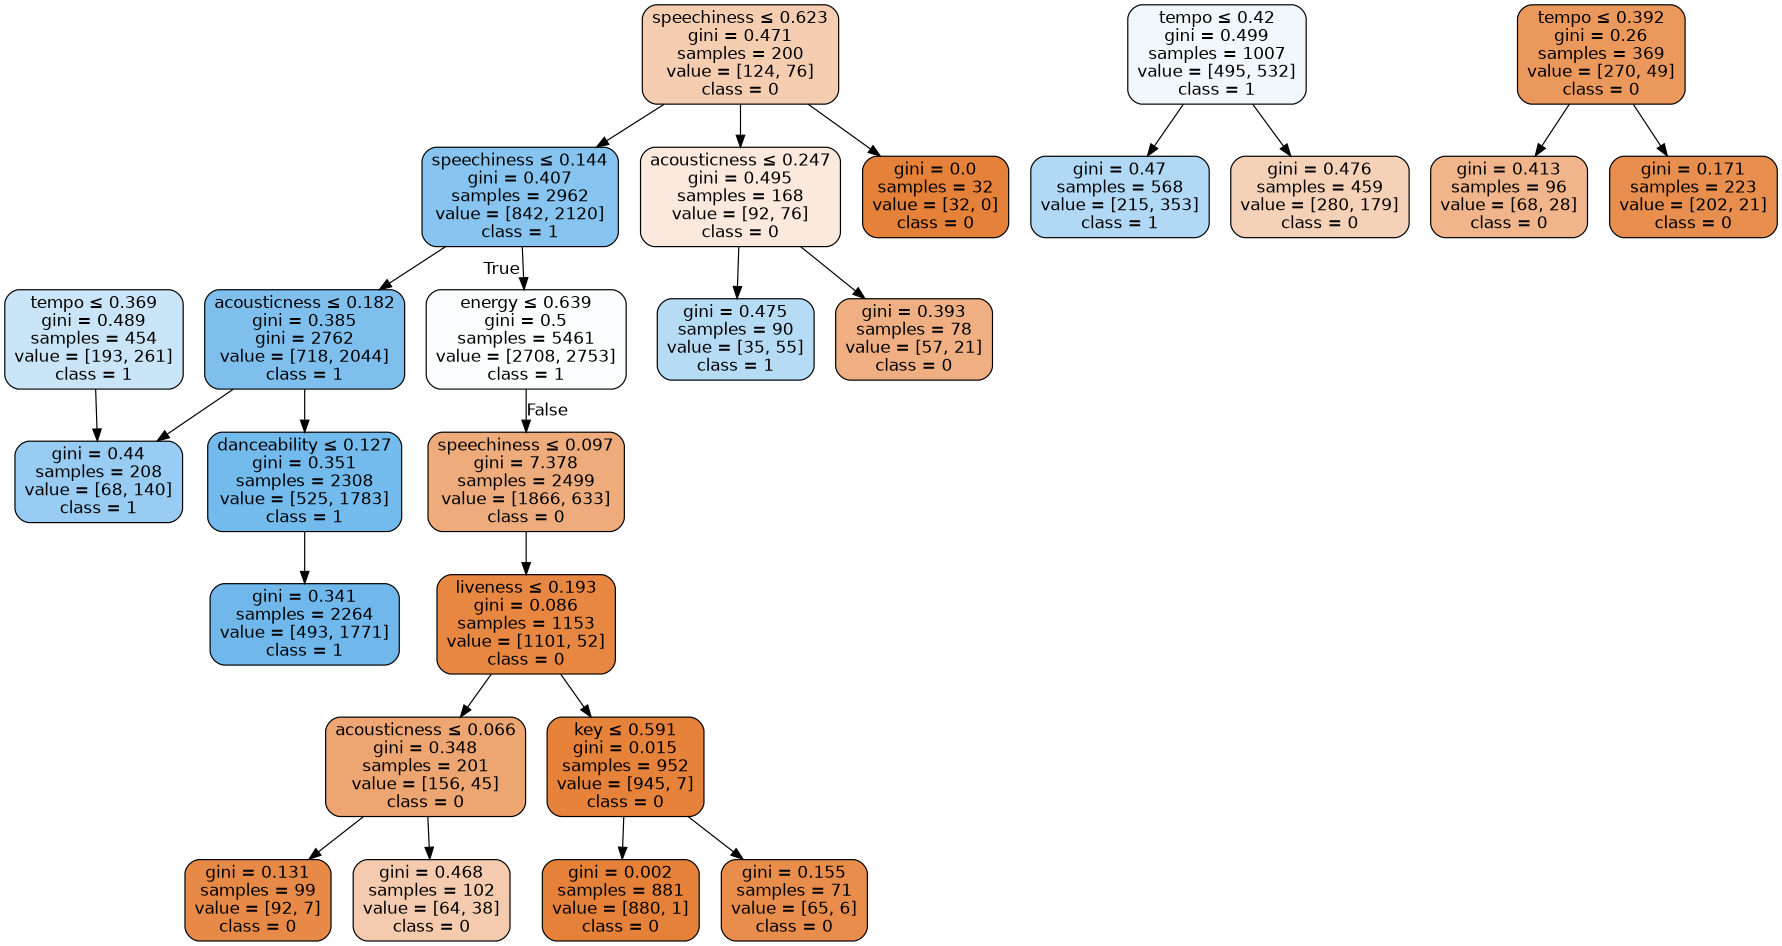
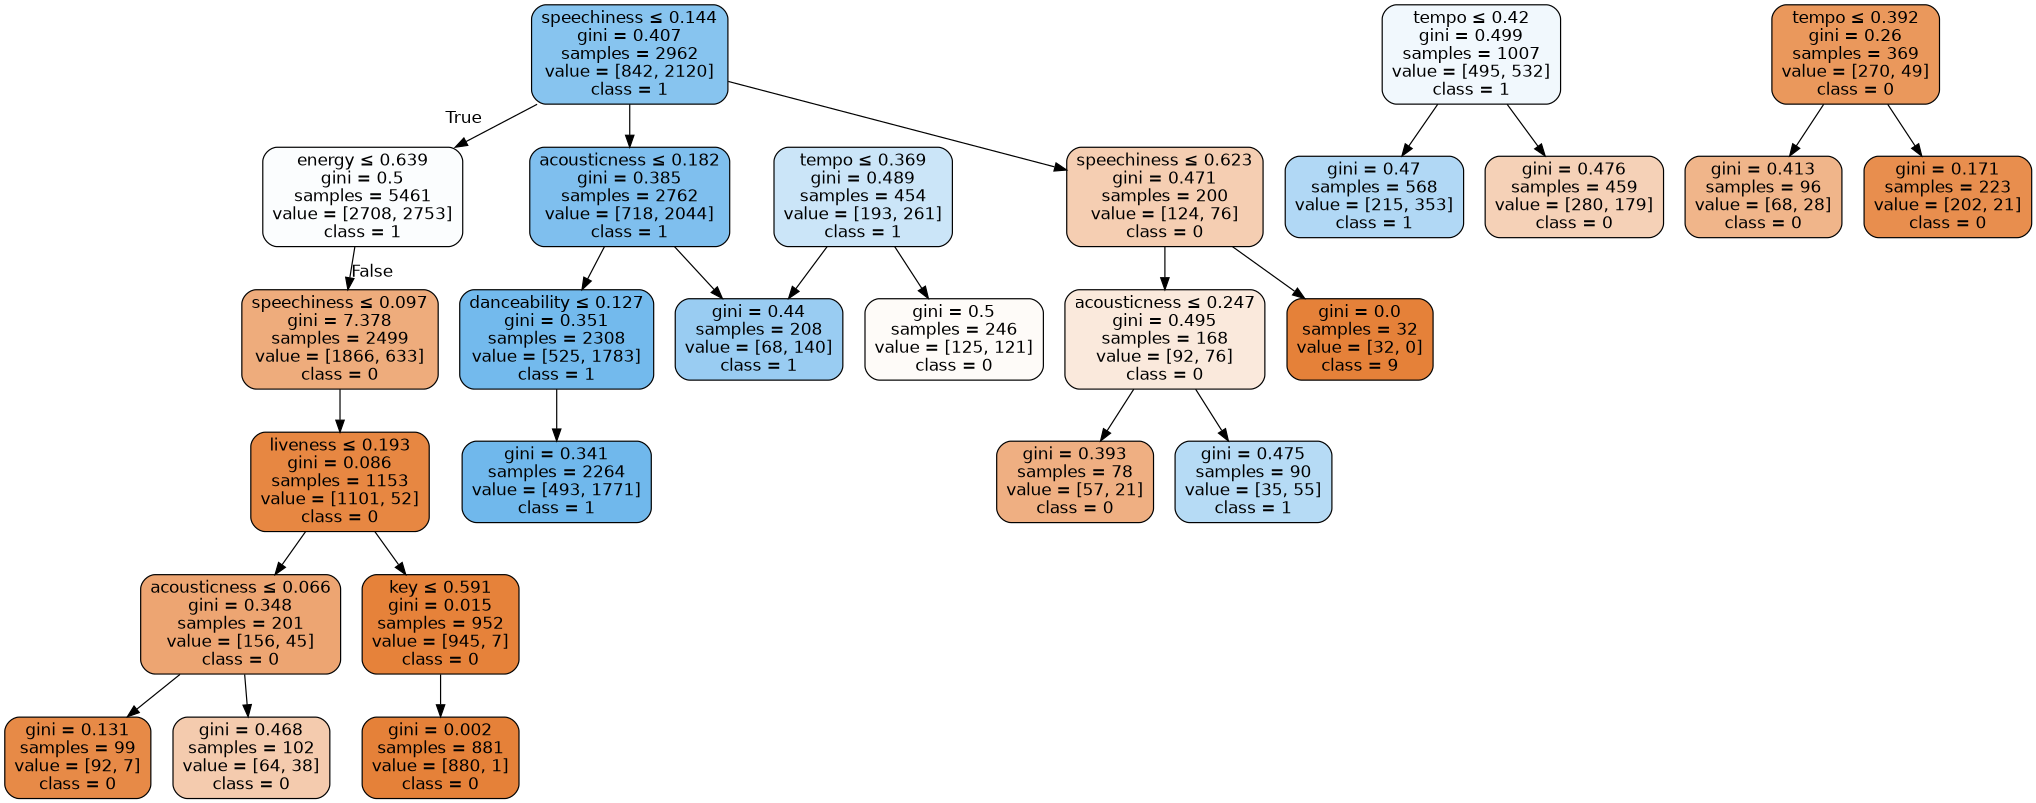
  digraph {
    node [color=black fillcolor="#e58139ff" fontname=helvetica shape=box style="filled, rounded"]
    edge [fontname=helvetica]
    n1 [fillcolor="#399de504" label=<energy &le; 0.639<br/>gini = 0.5<br/>samples = 5461<br/>value = [2708, 2753]<br/>class = 1>]
    n2 [fillcolor="#e58139a8" label=<speechiness &le; 0.097<br/>gini = 7.378<br/>samples = 2499<br/>value = [1866, 633]<br/>class = 0>]
    n3 [fillcolor="#399de59a" label=<speechiness &le; 0.144<br/>gini = 0.407<br/>samples = 2962<br/>value = [842, 2120]<br/>class = 1>]
-   n4 [fillcolor="#399de5a5" label=<acousticness &le; 0.182<br/>gini = 0.385<br/>gini = 2762<br/>value = [718, 2044]<br/>class = 1>]
+   n4 [fillcolor="#399de5a5" label=<acousticness &le; 0.182<br/>gini = 0.385<br/>samples = 2762<br/>value = [718, 2044]<br/>class = 1>]
    n5 [fillcolor="#e5813963" label=<speechiness &le; 0.623<br/>gini = 0.471<br/>samples = 200<br/>value = [124, 76]<br/>class = 0>]
    n6 [fillcolor="#e58139f3" label=<liveness &le; 0.193<br/>gini = 0.086<br/>samples = 1153<br/>value = [1101, 52]<br/>class = 0>]
    n7 [fillcolor="#399de5b4" label=<danceability &le; 0.127<br/>gini = 0.351<br/>samples = 2308<br/>value = [525, 1783]<br/>class = 1>]
    n8 [fillcolor="#399de583" label=<gini = 0.44<br/>samples = 208<br/>value = [68, 140]<br/>class = 1>]
    n9 [fillcolor="#e581392c" label=<acousticness &le; 0.247<br/>gini = 0.495<br/>samples = 168<br/>value = [92, 76]<br/>class = 0>]
-   n10 [label=<gini = 0.0<br/>samples = 32<br/>value = [32, 0]<br/>class = 0>]
+   n10 [label=<gini = 0.0<br/>samples = 32<br/>value = [32, 0]<br/>class = 9>]
    n11 [fillcolor="#399de542" label=<tempo &le; 0.369<br/>gini = 0.489<br/>samples = 454<br/>value = [193, 261]<br/>class = 1>]
+   n12 [fillcolor="#e5813908" label=<gini = 0.5<br/>samples = 246<br/>value = [125, 121]<br/>class = 0>]
    n13 [fillcolor="#399de5b8" label=<gini = 0.341<br/>samples = 2264<br/>value = [493, 1771]<br/>class = 1>]
    n14 [fillcolor="#e58139a1" label=<gini = 0.393<br/>samples = 78<br/>value = [57, 21]<br/>class = 0>]
    n15 [fillcolor="#399de55d" label=<gini = 0.475<br/>samples = 90<br/>value = [35, 55]<br/>class = 1>]
    n16 [fillcolor="#e58139b5" label=<acousticness &le; 0.066<br/>gini = 0.348<br/>samples = 201<br/>value = [156, 45]<br/>class = 0>]
    n17 [fillcolor="#e58139fd" label=<key &le; 0.591<br/>gini = 0.015<br/>samples = 952<br/>value = [945, 7]<br/>class = 0>]
    n18 [fillcolor="#399de512" label=<tempo &le; 0.42<br/>gini = 0.499<br/>samples = 1007<br/>value = [495, 532]<br/>class = 1>]
    n19 [fillcolor="#399de564" label=<gini = 0.47<br/>samples = 568<br/>value = [215, 353]<br/>class = 1>]
    n20 [fillcolor="#e581395c" label=<gini = 0.476<br/>samples = 459<br/>value = [280, 179]<br/>class = 0>]
    n21 [fillcolor="#e58139d1" label=<tempo &le; 0.392<br/>gini = 0.26<br/>samples = 369<br/>value = [270, 49]<br/>class = 0>]
    n22 [fillcolor="#e5813996" label=<gini = 0.413<br/>samples = 96<br/>value = [68, 28]<br/>class = 0>]
    n23 [fillcolor="#e58139e4" label=<gini = 0.171<br/>samples = 223<br/>value = [202, 21]<br/>class = 0>]
    n24 [fillcolor="#e58139ec" label=<gini = 0.131<br/>samples = 99<br/>value = [92, 7]<br/>class = 0>]
    n25 [fillcolor="#e5813968" label=<gini = 0.468<br/>samples = 102<br/>value = [64, 38]<br/>class = 0>]
    n26 [label=<gini = 0.002<br/>samples = 881<br/>value = [880, 1]<br/>class = 0>]
-   n27 [fillcolor="#e58139e7" label=<gini = 0.155<br/>samples = 71<br/>value = [65, 6]<br/>class = 0>]
    n1 -> n2 [headlabel=False labelangle=-45 labeldistance=2.5]
    n2 -> n6
    n3 -> n1 [headlabel=True labelangle=45 labeldistance=2.5]
    n3 -> n4
-   n5 -> n3
+   n3 -> n5
    n4 -> n7
    n4 -> n8
    n5 -> n9
    n5 -> n10
    n6 -> n16
    n6 -> n17
    n7 -> n13
    n9 -> n14
    n9 -> n15
    n11 -> n8
+   n11 -> n12
    n16 -> n24
    n16 -> n25
    n17 -> n26
-   n17 -> n27
    n18 -> n19
    n18 -> n20
    n21 -> n22
    n21 -> n23
  }
